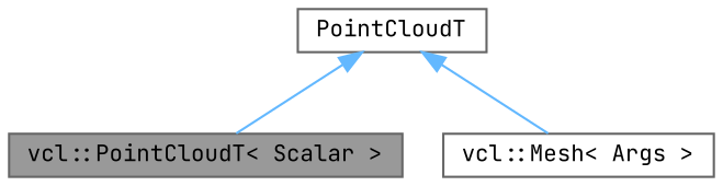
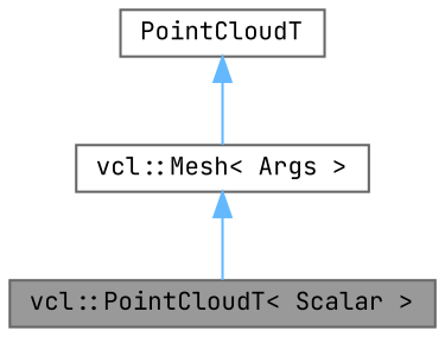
  digraph {
    fontname="JetBrains Mono"
    node [color=gray40 fillcolor=white fontname="JetBrains Mono" fontsize=10 shape=box style=filled]
    edge [color=steelblue1 dir=back fontname="JetBrains Mono" fontsize=10 labelfontname=Helvetica labelfontsize=10 style=solid]
    n1 [fillcolor=grey60 fontcolor=black height=0.2 label="vcl::PointCloudT\< Scalar \>" width=0.4]
    n2 [height=0.2 label="vcl::Mesh\< Args \>" width=0.4]
    n3 [height=0.2 label=PointCloudT width=0.4]
-   n3 -> n1
+   n2 -> n1
    n3 -> n2
  }
